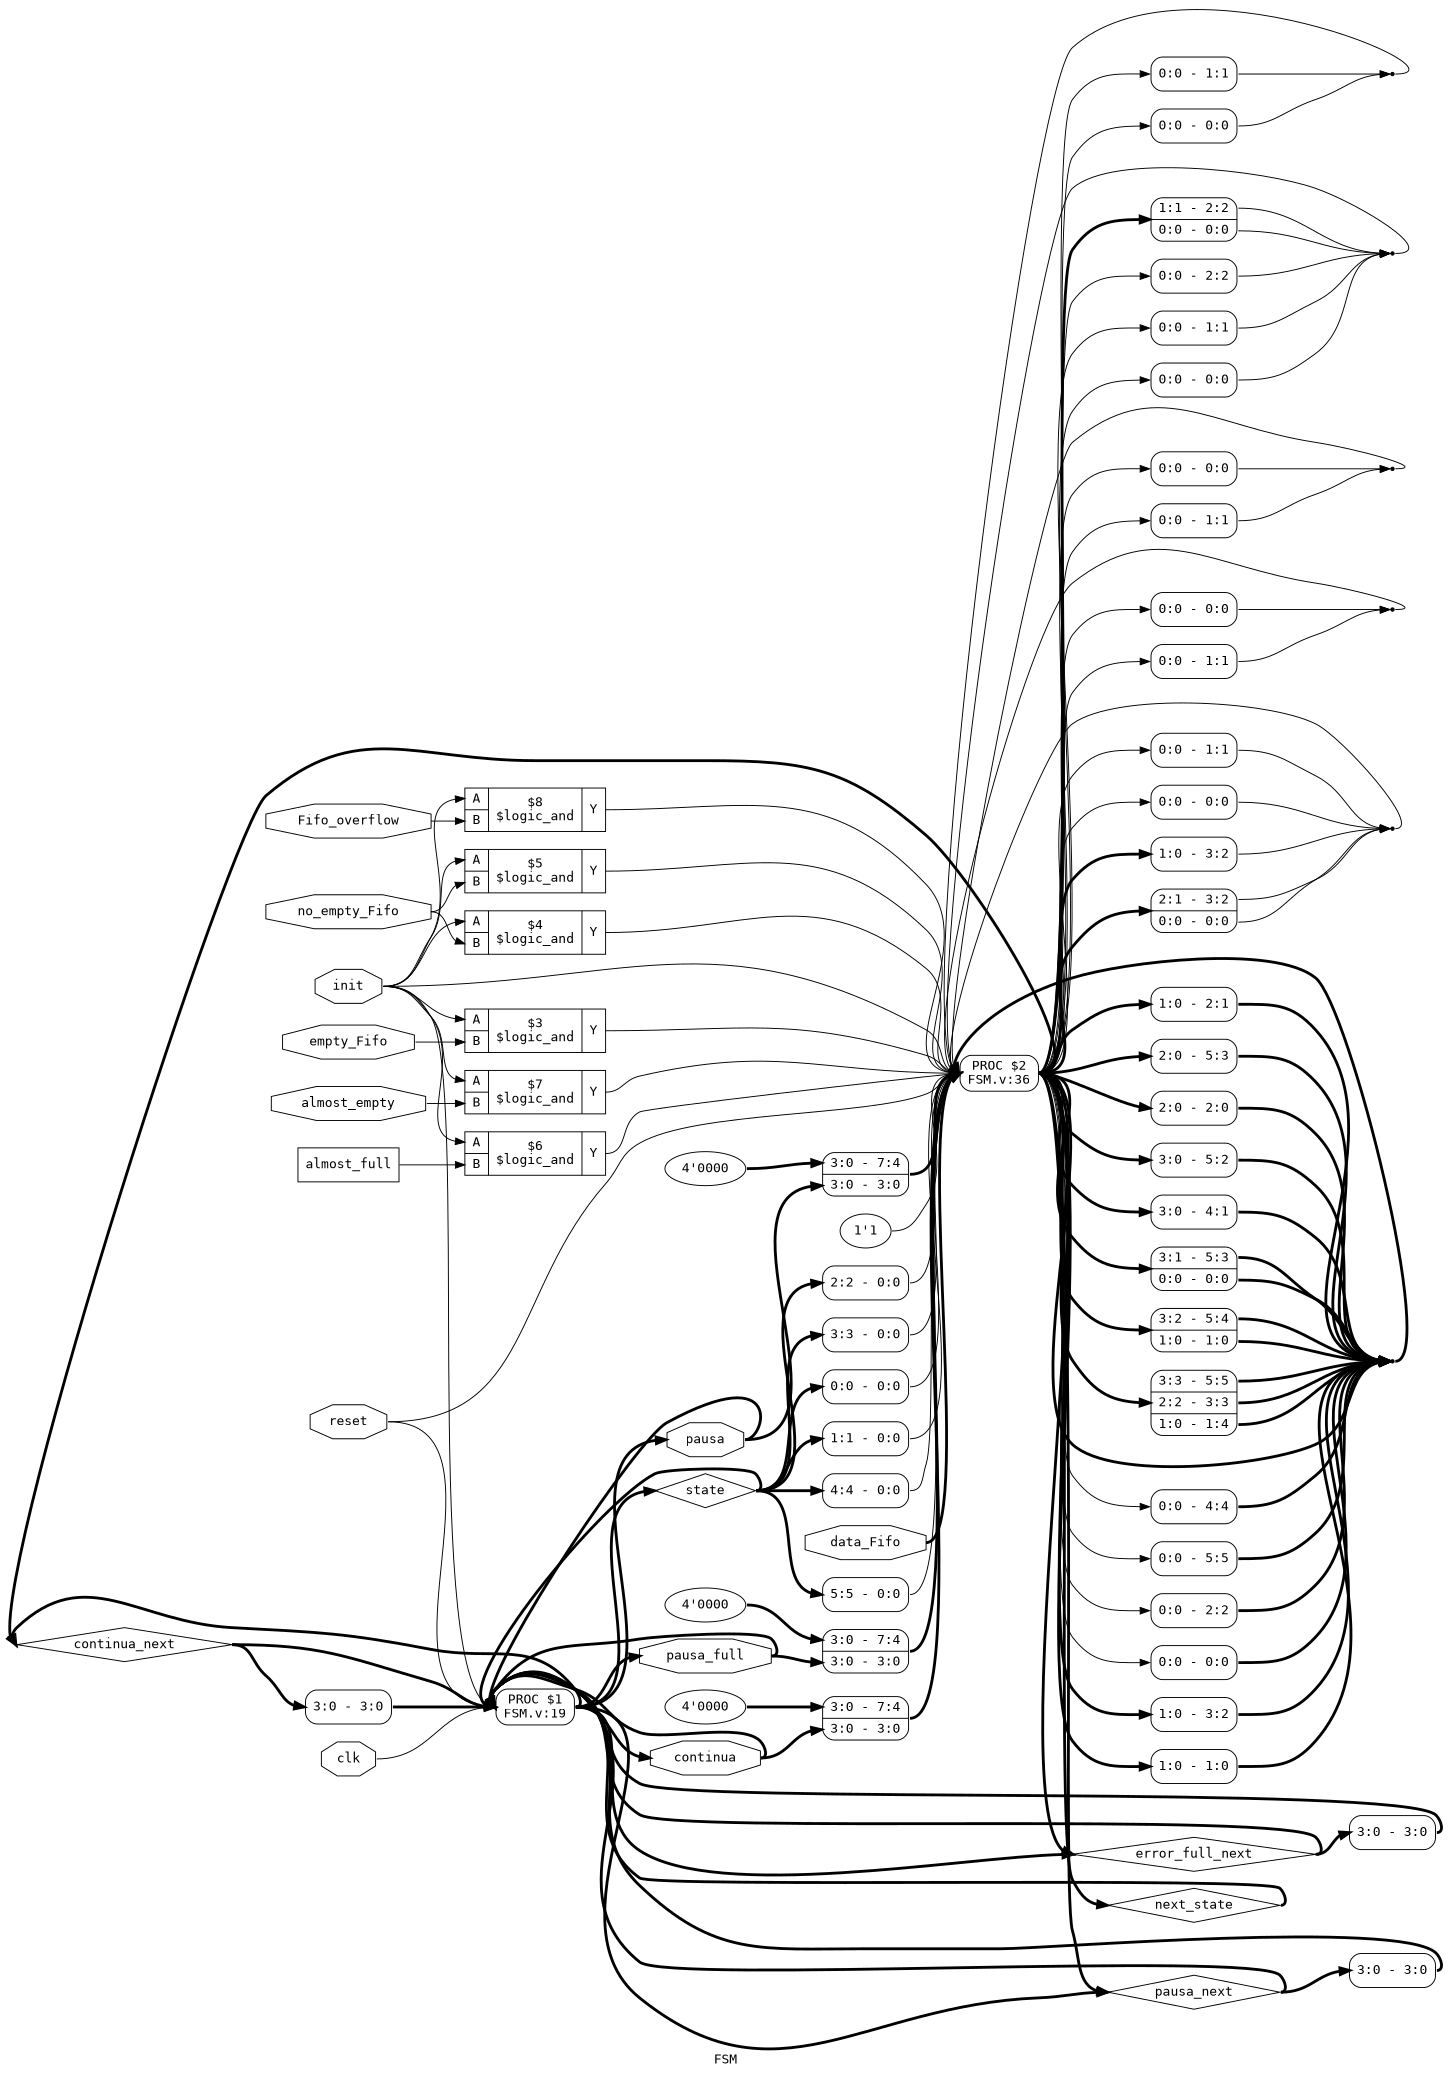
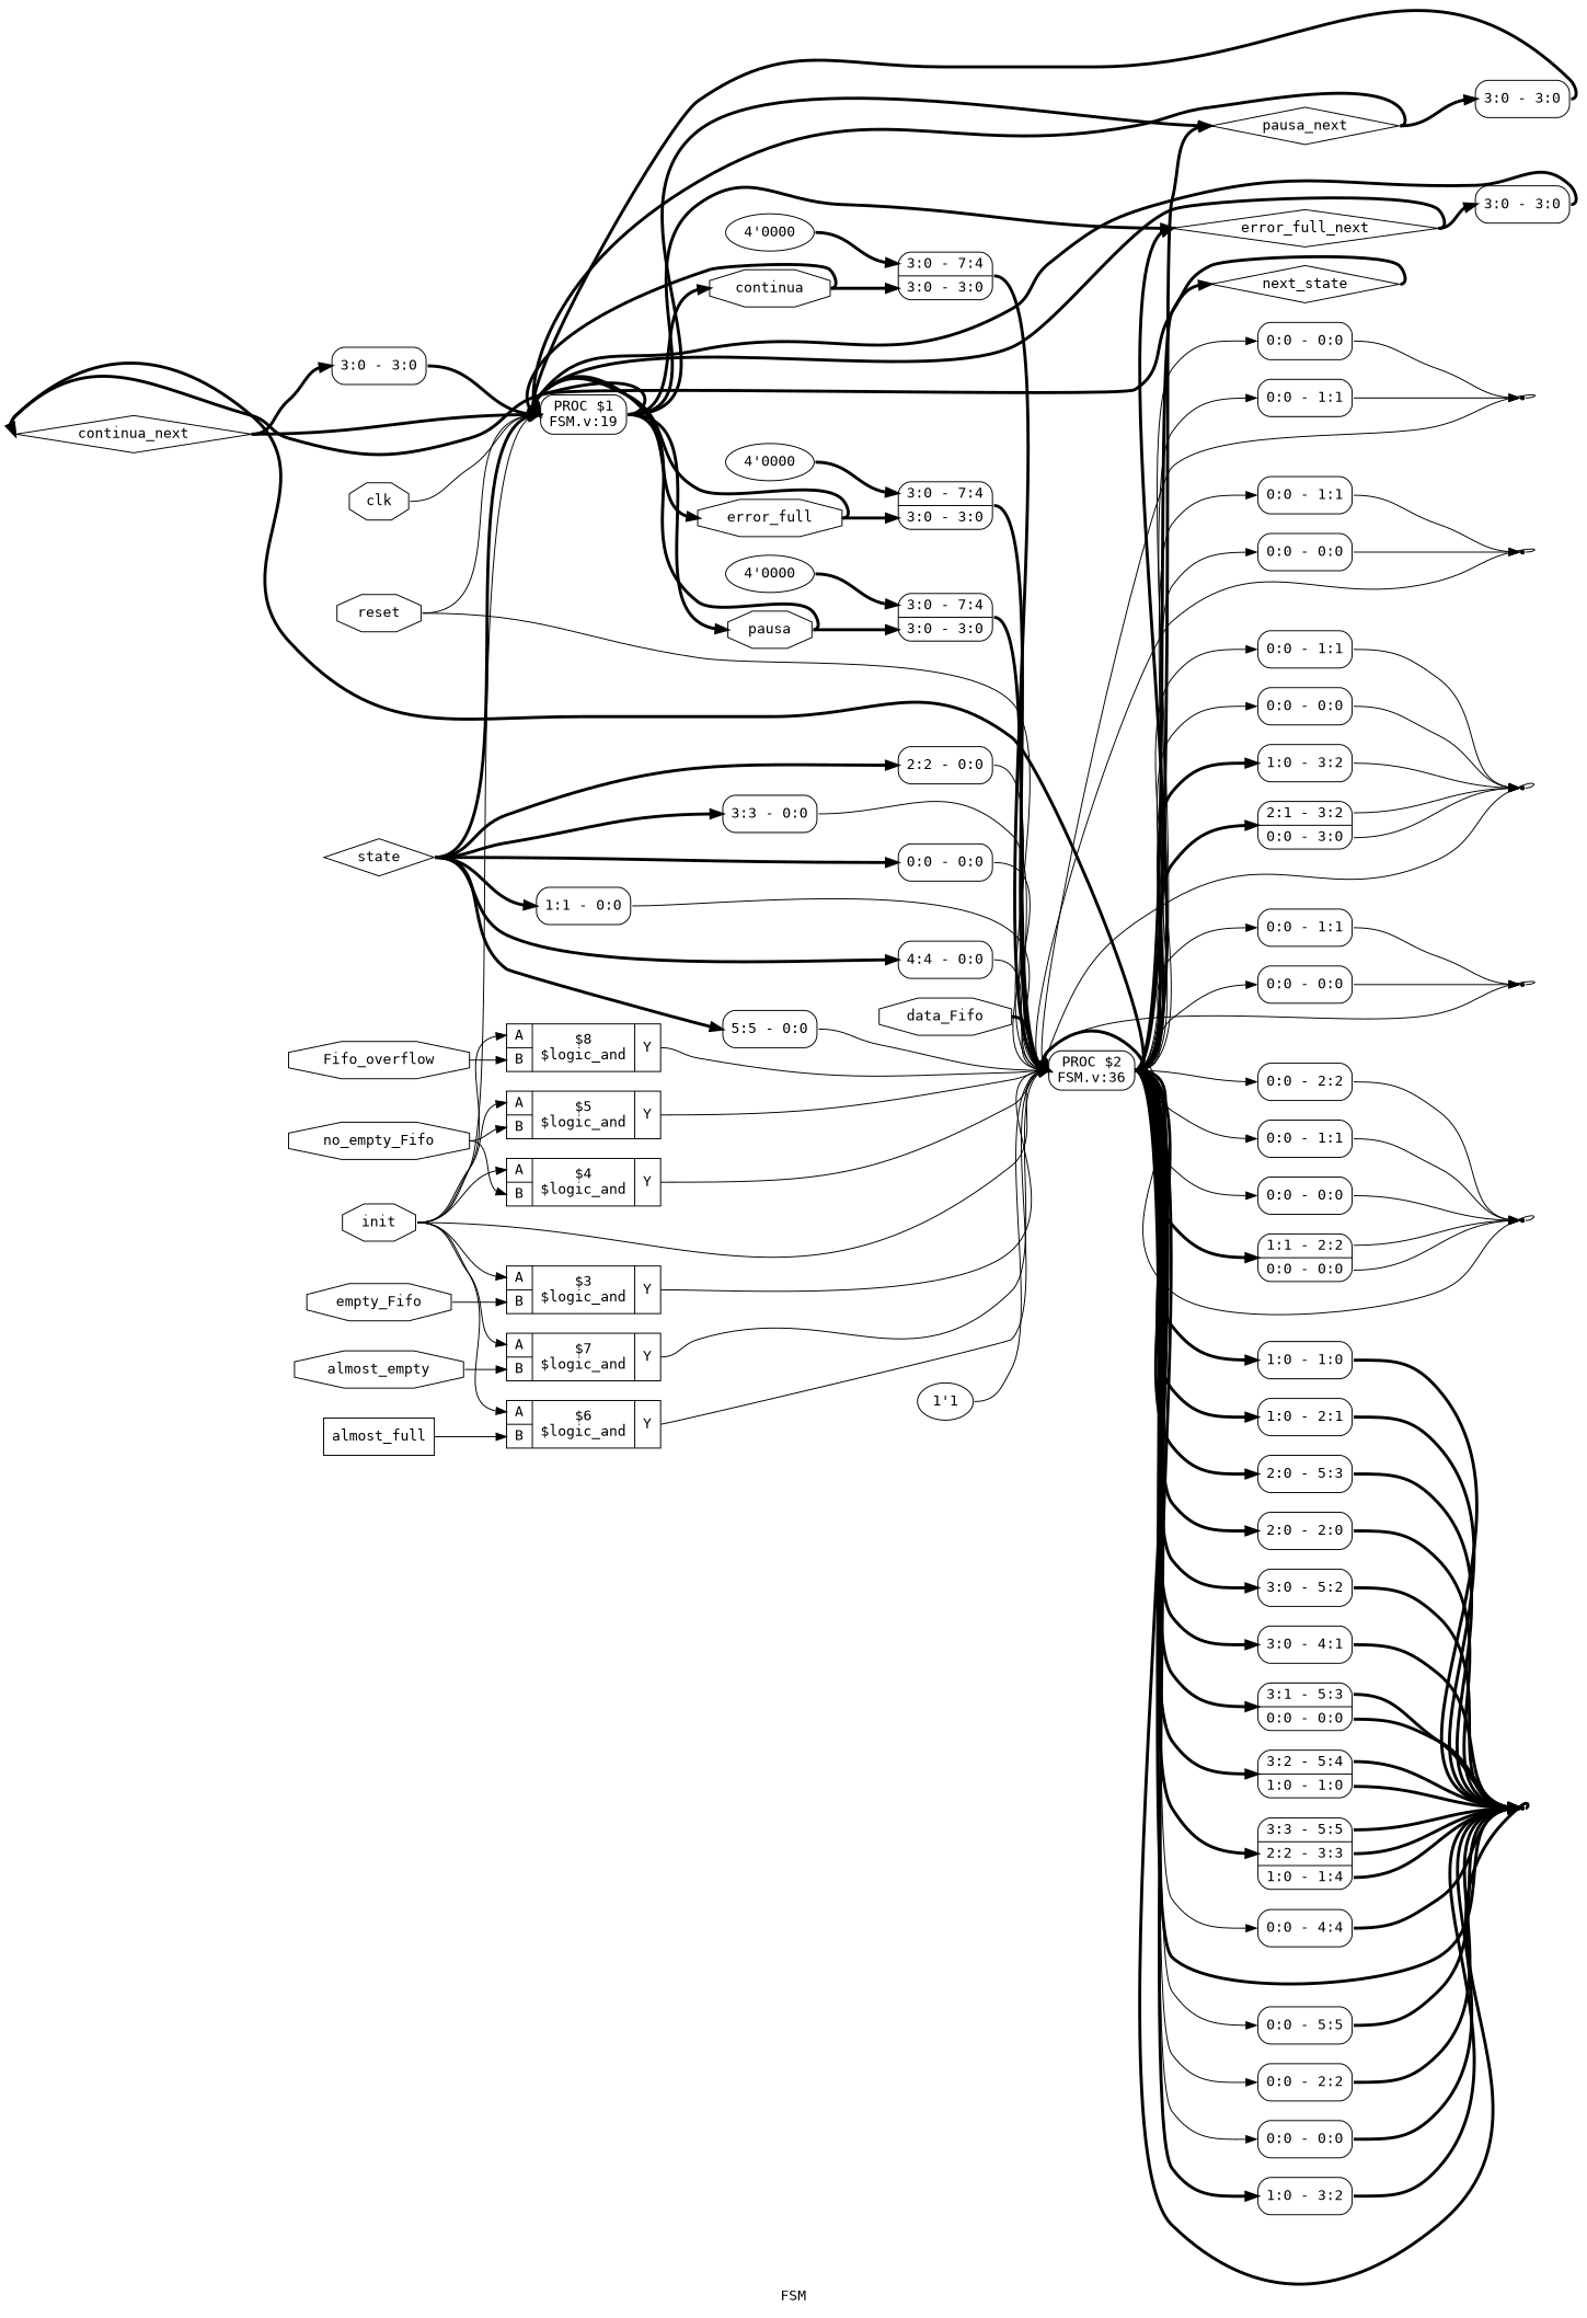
  digraph {
    fontname="DejaVu Sans Mono"
    label=FSM
    rankdir=LR
    remincross=true
    node [fontname="DejaVu Sans Mono" shape=record style=rounded]
    edge [color=black fontname="DejaVu Sans Mono" headport=w style="setlinewidth(3)" tailport=e]
    n43 [color=black fontcolor=black label=continua_next shape=diamond style=""]
    x44 [label="<s0> 3:0 - 3:0 "]
    p42 [label="PROC $1\nFSM.v:19" shape=box]
    n44 [color=black fontcolor=black label=pausa_next shape=diamond style=""]
    n45 [color=black fontcolor=black label=error_full_next shape=diamond style=""]
    n47 [color=black fontcolor=black label=state shape=diamond style=""]
    n49 [color=black fontcolor=black label=continua shape=octagon style=""]
    n50 [color=black fontcolor=black label=pausa shape=octagon style=""]
-   n51 [color=black fontcolor=black label=pausa_full shape=octagon style=""]
+   n51 [color=black fontcolor=black label=error_full shape=octagon style=""]
    x45 [label="<s0> 3:0 - 3:0 "]
    x43 [label="<s0> 3:0 - 3:0 "]
    n46 [color=black fontcolor=black label=next_state shape=diamond style=""]
    x2 [label="<s0> 4:4 - 0:0 "]
    x3 [label="<s0> 5:5 - 0:0 "]
    x4 [label="<s0> 2:2 - 0:0 "]
    x5 [label="<s0> 3:3 - 0:0 "]
    x6 [label="<s0> 0:0 - 0:0 "]
    x7 [label="<s0> 1:1 - 0:0 "]
    p0 [label="PROC $2\nFSM.v:36" shape=box]
    n48 [color=black fontcolor=black label=data_Fifo shape=octagon style=""]
    x14 [label="<s0> 0:0 - 1:1 "]
    x15 [label="<s0> 0:0 - 0:0 "]
    x16 [label="<s0> 0:0 - 4:4 "]
    n31 [shape=point style=""]
    x17 [label="<s0> 0:0 - 5:5 "]
    x18 [label="<s0> 0:0 - 2:2 "]
    x19 [label="<s0> 0:0 - 0:0 "]
    x20 [label="<s0> 0:0 - 2:2 "]
    x21 [label="<s0> 0:0 - 1:1 "]
    x22 [label="<s0> 0:0 - 0:0 "]
    x23 [label="<s0> 0:0 - 0:0 "]
    x24 [label="<s0> 0:0 - 1:1 "]
    x25 [label="<s0> 0:0 - 0:0 "]
    x26 [label="<s0> 0:0 - 1:1 "]
    x27 [label="<s0> 0:0 - 1:1 "]
    x28 [label="<s0> 0:0 - 0:0 "]
    x29 [label="<s0> 1:0 - 3:2 "]
    x30 [label="<s0> 1:0 - 1:0 "]
    x31 [label="<s0> 1:0 - 2:1 "]
    x32 [label="<s0> 1:0 - 3:2 "]
    x33 [label="<s1> 1:1 - 2:2 |<s0> 0:0 - 0:0 "]
    x34 [label="<s0> 2:0 - 5:3 "]
    x35 [label="<s0> 2:0 - 2:0 "]
-   x36 [label="<s1> 2:1 - 3:2 |<s0> 0:0 - 0:0 "]
+   x36 [label="<s1> 2:1 - 3:2 |<s0> 0:0 - 3:0 "]
    x37 [label="<s0> 3:0 - 5:2 "]
    x38 [label="<s0> 3:0 - 4:1 "]
    x39 [label="<s1> 3:1 - 5:3 |<s0> 0:0 - 0:0 "]
    x40 [label="<s1> 3:2 - 5:4 |<s0> 1:0 - 1:0 "]
    x41 [label="<s2> 3:3 - 5:5 |<s1> 2:2 - 3:3 |<s0> 1:0 - 1:4 "]
    x10 [label="<s1> 3:0 - 7:4 |<s0> 3:0 - 3:0 "]
    x12 [label="<s1> 3:0 - 7:4 |<s0> 3:0 - 3:0 "]
    x8 [label="<s1> 3:0 - 7:4 |<s0> 3:0 - 3:0 "]
    n52 [color=black fontcolor=black label=Fifo_overflow shape=octagon style=""]
    c63 [label="{{<p60> A|<p61> B}|$8\n$logic_and|{<p62> Y}}" style=""]
    n53 [color=black fontcolor=black label=no_empty_Fifo shape=octagon style=""]
    c66 [label="{{<p60> A|<p61> B}|$5\n$logic_and|{<p62> Y}}" style=""]
    c67 [label="{{<p60> A|<p61> B}|$4\n$logic_and|{<p62> Y}}" style=""]
    n54 [color=black fontcolor=black label=empty_Fifo shape=octagon style=""]
    c68 [label="{{<p60> A|<p61> B}|$3\n$logic_and|{<p62> Y}}" style=""]
    n55 [color=black fontcolor=black label=almost_empty shape=octagon style=""]
    c64 [label="{{<p60> A|<p61> B}|$7\n$logic_and|{<p62> Y}}" style=""]
    n56 [color=black fontcolor=black label=almost_full shape=box style=""]
    c65 [label="{{<p60> A|<p61> B}|$6\n$logic_and|{<p62> Y}}" style=""]
    n57 [color=black fontcolor=black label=init shape=octagon style=""]
    n58 [color=black fontcolor=black label=reset shape=octagon style=""]
    n59 [color=black fontcolor=black label=clk shape=octagon style=""]
    v1 [label="1'1" shape="" style=""]
    v9 [label="4'0000" shape="" style=""]
    v11 [label="4'0000" shape="" style=""]
    v13 [label="4'0000" shape="" style=""]
    n6 [shape=point style=""]
    n26 [shape=point style=""]
    n21 [shape=point style=""]
    n13 [shape=point style=""]
    n19 [shape=point style=""]
    n43 -> x44 [headport="s0:w"]
    n43 -> p42
    x44 -> p42
    p42 -> n43
    p42 -> n44
    p42 -> n45
-   p42 -> n47
    p42 -> n49
    p42 -> n50
    p42 -> n51
    n44 -> p42
    n44 -> x45 [headport="s0:w"]
    n45 -> p42
    n45 -> x43 [headport="s0:w"]
    n47 -> p42
    n47 -> x2 [headport="s0:w"]
    n47 -> x3 [headport="s0:w"]
    n47 -> x4 [headport="s0:w"]
    n47 -> x5 [headport="s0:w"]
    n47 -> x6 [headport="s0:w"]
    n47 -> x7 [headport="s0:w"]
    n49 -> p42
    n49 -> x10 [headport="s0:w"]
    n50 -> p42
    n50 -> x12 [headport="s0:w"]
    n51 -> p42
    n51 -> x8 [headport="s0:w"]
    x45 -> p42
    x43 -> p42
    n46 -> p42
    x2 -> p0 [style=""]
    x3 -> p0 [style=""]
    x4 -> p0 [style=""]
    x5 -> p0 [style=""]
    x6 -> p0 [style=""]
    x7 -> p0 [style=""]
    p0 -> n43
    p0 -> n44
    p0 -> n45
    p0 -> n46
    p0 -> x14 [style=""]
    p0 -> x15 [style=""]
    p0 -> x16 [style=""]
    p0 -> n31
    p0 -> x17 [style=""]
    p0 -> x18 [style=""]
    p0 -> x19 [style=""]
    p0 -> x20 [style=""]
    p0 -> x21 [style=""]
    p0 -> x22 [style=""]
    p0 -> x23 [style=""]
    p0 -> x24 [style=""]
    p0 -> x25 [style=""]
    p0 -> x26 [style=""]
    p0 -> x27 [style=""]
    p0 -> x28 [style=""]
    p0 -> x29
    p0 -> x30
    p0 -> x31
    p0 -> x32
    p0 -> x33
    p0 -> x34
    p0 -> x35
    p0 -> x36
    p0 -> x37
    p0 -> x38
    p0 -> x39
    p0 -> x40
    p0 -> x41
    n48 -> p0
    x14 -> n6 [tailport="s0:e" style=""]
    x15 -> n6 [tailport="s0:e" style=""]
    x16 -> n31 [tailport="s0:e"]
    n31 -> p0
    x17 -> n31 [tailport="s0:e"]
    x18 -> n31 [tailport="s0:e"]
    x19 -> n31 [tailport="s0:e"]
    x20 -> n26 [tailport="s0:e" style=""]
    x21 -> n26 [tailport="s0:e" style=""]
    x22 -> n26 [tailport="s0:e" style=""]
    x23 -> n21 [tailport="s0:e" style=""]
    x24 -> n21 [tailport="s0:e" style=""]
    x25 -> n13 [tailport="s0:e" style=""]
    x26 -> n13 [tailport="s0:e" style=""]
    x27 -> n19 [tailport="s0:e" style=""]
    x28 -> n19 [tailport="s0:e" style=""]
    x29 -> n31 [tailport="s0:e"]
    x30 -> n31 [tailport="s0:e"]
    x31 -> n31 [tailport="s0:e"]
    x32 -> n19 [tailport="s0:e" style=""]
    x33 -> n26 [tailport="s0:e" style=""]
    x33 -> n26 [tailport="s1:e" style=""]
    x34 -> n31 [tailport="s0:e"]
    x35 -> n31 [tailport="s0:e"]
    x36 -> n19 [tailport="s0:e" style=""]
    x36 -> n19 [tailport="s1:e" style=""]
    x37 -> n31 [tailport="s0:e"]
    x38 -> n31 [tailport="s0:e"]
    x39 -> n31 [tailport="s0:e"]
    x39 -> n31 [tailport="s1:e"]
    x40 -> n31 [tailport="s0:e"]
    x40 -> n31 [tailport="s1:e"]
    x41 -> n31 [tailport="s0:e"]
    x41 -> n31 [tailport="s1:e"]
    x41 -> n31 [tailport="s2:e"]
    x10 -> p0
    x12 -> p0
    x8 -> p0
    n52 -> c63 [headport="p61:w" style=""]
    c63 -> p0 [tailport="p62:e" style=""]
    n53 -> c66 [headport="p61:w" style=""]
    n53 -> c67 [headport="p61:w" style=""]
    c66 -> p0 [tailport="p62:e" style=""]
    c67 -> p0 [tailport="p62:e" style=""]
    n54 -> c68 [headport="p61:w" style=""]
    c68 -> p0 [tailport="p62:e" style=""]
    n55 -> c64 [headport="p61:w" style=""]
    c64 -> p0 [tailport="p62:e" style=""]
    n56 -> c65 [headport="p61:w" style=""]
    c65 -> p0 [tailport="p62:e" style=""]
    n57 -> p42 [style=""]
    n57 -> p0 [style=""]
    n57 -> c63 [headport="p60:w" style=""]
    n57 -> c66 [headport="p60:w" style=""]
    n57 -> c67 [headport="p60:w" style=""]
    n57 -> c68 [headport="p60:w" style=""]
    n57 -> c64 [headport="p60:w" style=""]
    n57 -> c65 [headport="p60:w" style=""]
    n58 -> p42 [style=""]
    n58 -> p0 [style=""]
    n59 -> p42 [style=""]
    v1 -> p0 [style=""]
    v9 -> x8 [headport="s1:w"]
    v11 -> x10 [headport="s1:w"]
    v13 -> x12 [headport="s1:w"]
    n6 -> p0 [style=""]
    n26 -> p0 [style=""]
    n21 -> p0 [style=""]
    n13 -> p0 [style=""]
    n19 -> p0 [style=""]
  }
